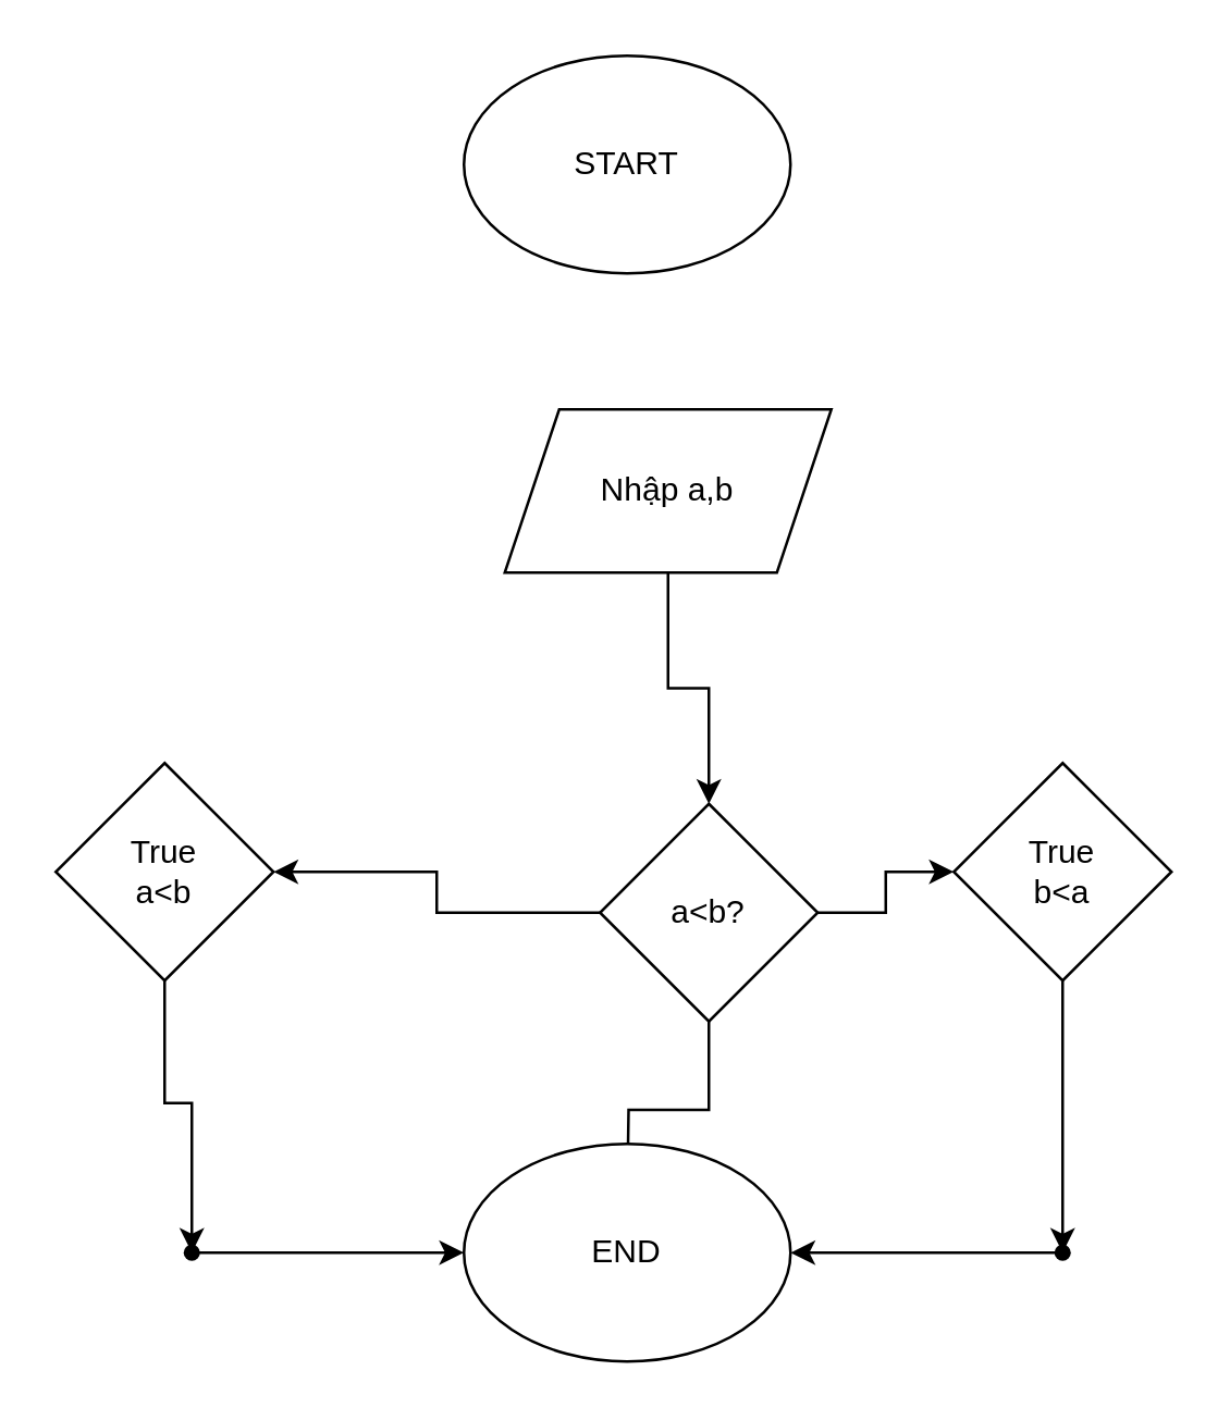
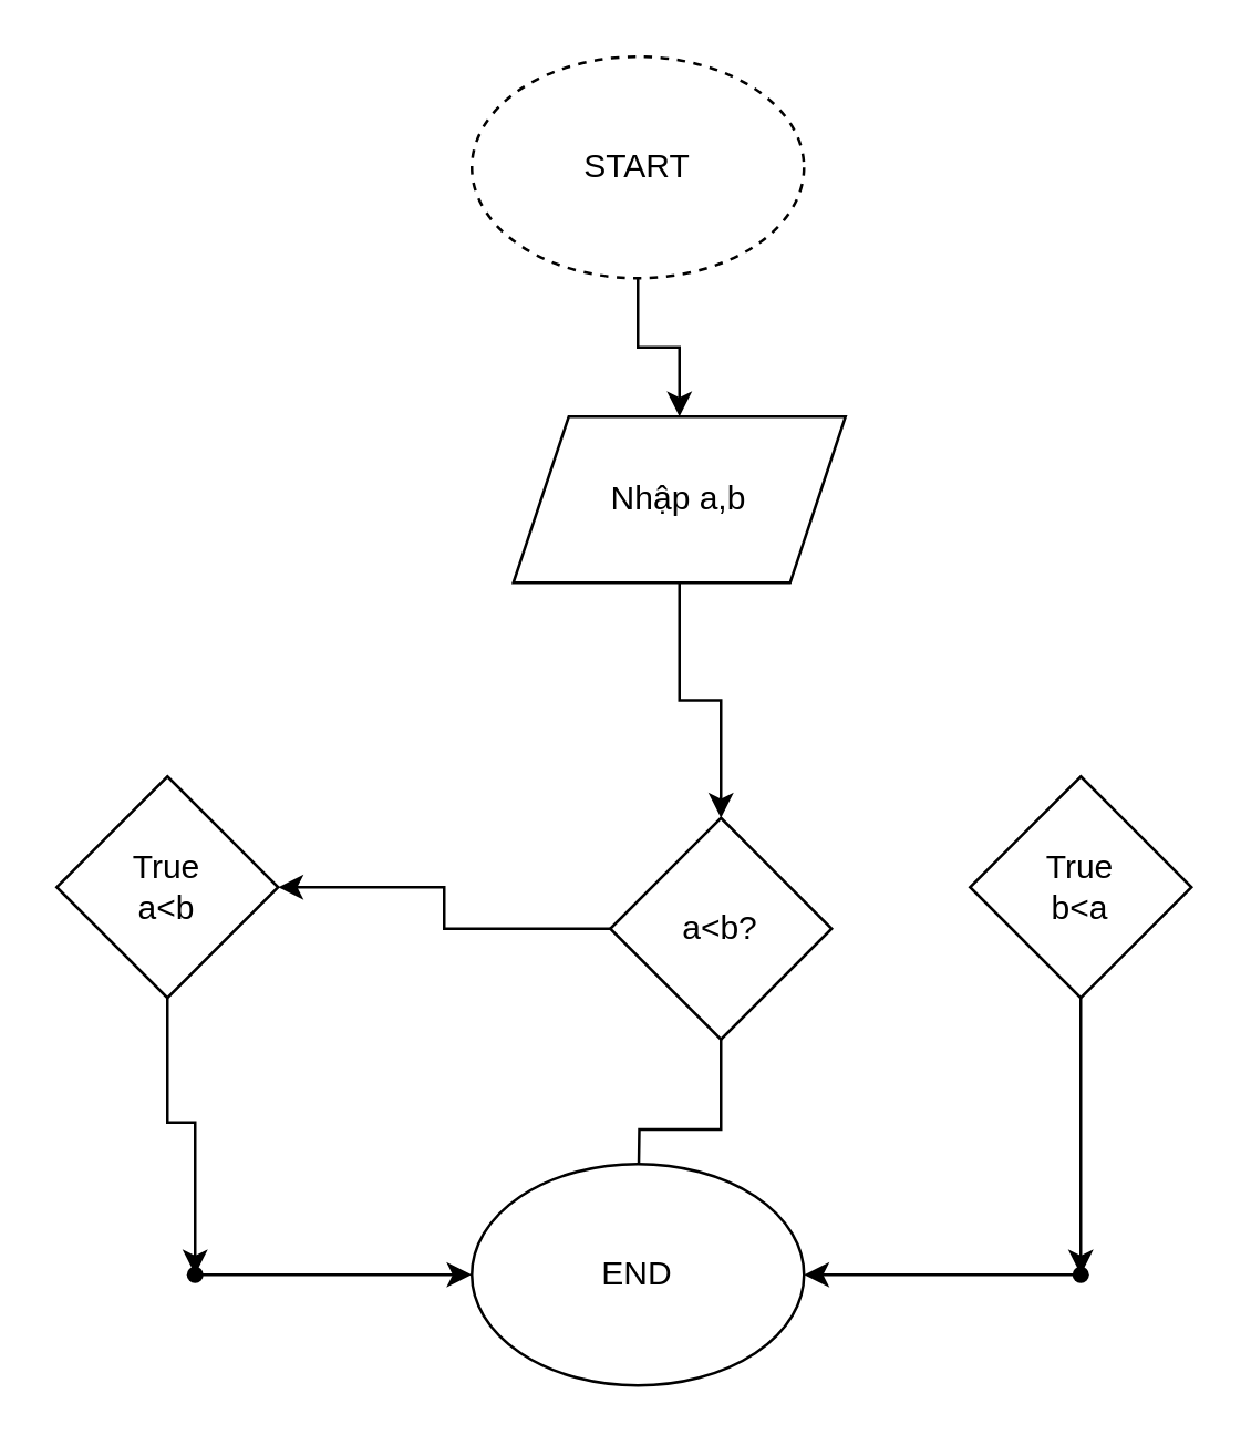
  <mxCell id="0" />
  <mxCell id="1" parent="0" />
- <mxCell id="3" value="START" style="ellipse;whiteSpace=wrap;html=1;" vertex="1" parent="1"><mxGeometry x="170" y="20" width="120" height="80" as="geometry" /></mxCell>
+ <mxCell id="2" value="" style="edgeStyle=orthogonalEdgeStyle;rounded=0;orthogonalLoop=1;jettySize=auto;html=1;" edge="1" parent="1" source="3" target="5"><mxGeometry relative="1" as="geometry" /></mxCell>
+ <mxCell id="3" value="START" style="ellipse;whiteSpace=wrap;html=1;dashed=1;" vertex="1" parent="1"><mxGeometry x="170" y="20" width="120" height="80" as="geometry" /></mxCell>
  <mxCell id="4" value="" style="edgeStyle=orthogonalEdgeStyle;rounded=0;orthogonalLoop=1;jettySize=auto;html=1;" edge="1" parent="1" source="5" target="9"><mxGeometry relative="1" as="geometry" /></mxCell>
  <mxCell id="5" value="Nhập a,b" style="shape=parallelogram;perimeter=parallelogramPerimeter;whiteSpace=wrap;html=1;fixedSize=1;" vertex="1" parent="1"><mxGeometry x="185" y="150" width="120" height="60" as="geometry" /></mxCell>
  <mxCell id="6" value="" style="edgeStyle=orthogonalEdgeStyle;rounded=0;orthogonalLoop=1;jettySize=auto;html=1;" edge="1" parent="1" source="9" target="11"><mxGeometry relative="1" as="geometry" /></mxCell>
- <mxCell id="7" value="" style="edgeStyle=orthogonalEdgeStyle;rounded=0;orthogonalLoop=1;jettySize=auto;html=1;" edge="1" parent="1" source="9" target="13"><mxGeometry relative="1" as="geometry" /></mxCell>
  <mxCell id="8" value="" style="edgeStyle=orthogonalEdgeStyle;rounded=0;orthogonalLoop=1;jettySize=auto;html=1;" edge="1" parent="1" source="9"><mxGeometry relative="1" as="geometry"><mxPoint x="230" y="440" as="targetPoint" /></mxGeometry></mxCell>
  <mxCell id="9" value="a&amp;lt;b?" style="rhombus;whiteSpace=wrap;html=1;" vertex="1" parent="1"><mxGeometry x="220" y="295" width="80" height="80" as="geometry" /></mxCell>
  <mxCell id="10" value="" style="edgeStyle=orthogonalEdgeStyle;rounded=0;orthogonalLoop=1;jettySize=auto;html=1;" edge="1" parent="1" source="11" target="18"><mxGeometry relative="1" as="geometry" /></mxCell>
  <mxCell id="11" value="True&lt;div&gt;a&amp;lt;b&lt;/div&gt;" style="rhombus;whiteSpace=wrap;html=1;" vertex="1" parent="1"><mxGeometry x="20" y="280" width="80" height="80" as="geometry" /></mxCell>
  <mxCell id="12" value="" style="edgeStyle=orthogonalEdgeStyle;rounded=0;orthogonalLoop=1;jettySize=auto;html=1;" edge="1" parent="1" source="13" target="16"><mxGeometry relative="1" as="geometry" /></mxCell>
  <mxCell id="13" value="True&lt;div&gt;b&amp;lt;a&lt;/div&gt;" style="rhombus;whiteSpace=wrap;html=1;" vertex="1" parent="1"><mxGeometry x="350" y="280" width="80" height="80" as="geometry" /></mxCell>
  <mxCell id="14" value="END" style="ellipse;whiteSpace=wrap;html=1;" vertex="1" parent="1"><mxGeometry x="170" y="420" width="120" height="80" as="geometry" /></mxCell>
  <mxCell id="15" value="" style="edgeStyle=orthogonalEdgeStyle;rounded=0;orthogonalLoop=1;jettySize=auto;html=1;" edge="1" parent="1" source="16" target="14"><mxGeometry relative="1" as="geometry" /></mxCell>
  <mxCell id="16" value="" style="shape=waypoint;sketch=0;size=6;pointerEvents=1;points=[];fillColor=default;resizable=0;rotatable=0;perimeter=centerPerimeter;snapToPoint=1;" vertex="1" parent="1"><mxGeometry x="380" y="450" width="20" height="20" as="geometry" /></mxCell>
  <mxCell id="17" value="" style="edgeStyle=orthogonalEdgeStyle;rounded=0;orthogonalLoop=1;jettySize=auto;html=1;" edge="1" parent="1" source="18" target="14"><mxGeometry relative="1" as="geometry" /></mxCell>
  <mxCell id="18" value="" style="shape=waypoint;sketch=0;size=6;pointerEvents=1;points=[];fillColor=default;resizable=0;rotatable=0;perimeter=centerPerimeter;snapToPoint=1;" vertex="1" parent="1"><mxGeometry x="60" y="450" width="20" height="20" as="geometry" /></mxCell>
